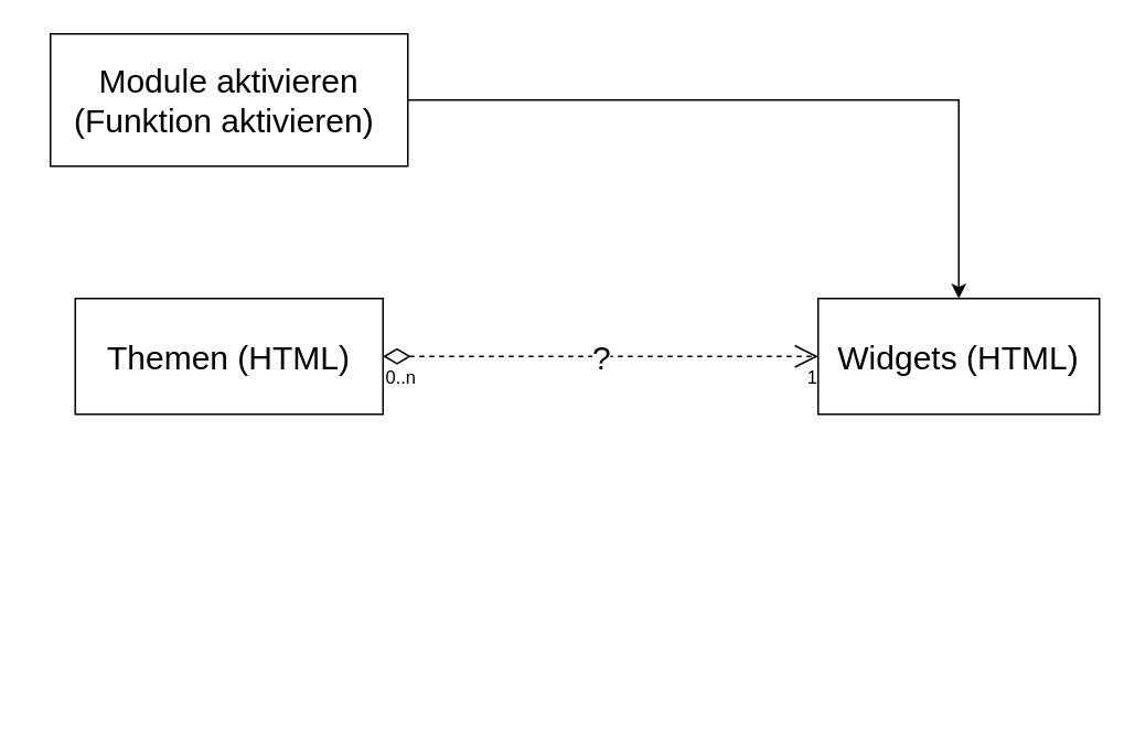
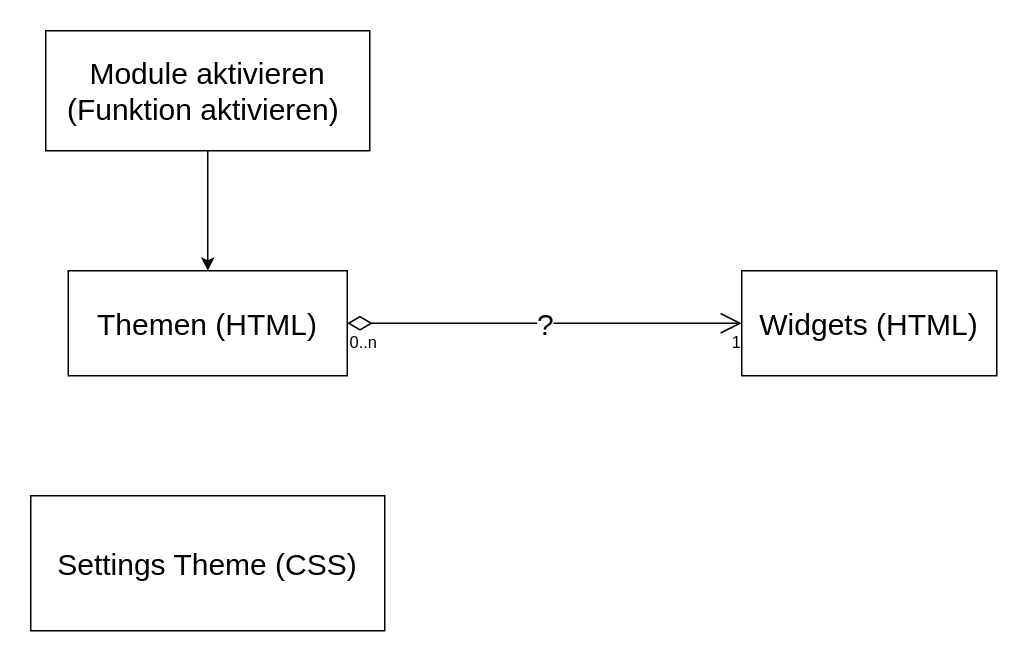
  <mxCell id="0" />
  <mxCell id="1" parent="0" />
- <mxCell id="2" value="" style="edgeStyle=orthogonalEdgeStyle;rounded=0;orthogonalLoop=1;jettySize=auto;html=1;fontSize=20;" edge="1" parent="1" source="3" target="6"><mxGeometry relative="1" as="geometry" /></mxCell>
+ <mxCell id="2" value="" style="edgeStyle=orthogonalEdgeStyle;rounded=0;orthogonalLoop=1;jettySize=auto;html=1;fontSize=20;" edge="1" parent="1" source="3" target="5"><mxGeometry relative="1" as="geometry" /></mxCell>
  <mxCell id="3" value="Module aktivieren (Funktion aktivieren)&amp;nbsp;" style="rounded=0;whiteSpace=wrap;html=1;fontSize=20;" vertex="1" parent="1"><mxGeometry x="30" y="20" width="216" height="80" as="geometry" /></mxCell>
+ <mxCell id="4" value="Settings Theme (CSS)" style="rounded=0;whiteSpace=wrap;html=1;fontSize=20;" vertex="1" parent="1"><mxGeometry x="20" y="330" width="236" height="90" as="geometry" /></mxCell>
  <mxCell id="5" value="Themen (HTML)" style="rounded=0;whiteSpace=wrap;html=1;fontSize=20;" vertex="1" parent="1"><mxGeometry x="45" y="180" width="186" height="70" as="geometry" /></mxCell>
  <mxCell id="6" value="Widgets (HTML)" style="rounded=0;whiteSpace=wrap;html=1;fontSize=20;" vertex="1" parent="1"><mxGeometry x="494" y="180" width="170" height="70" as="geometry" /></mxCell>
- <mxCell id="7" value="?" style="endArrow=open;html=1;endSize=12;startArrow=diamondThin;startSize=14;startFill=0;edgeStyle=orthogonalEdgeStyle;fontSize=20;exitX=1;exitY=0.5;exitDx=0;exitDy=0;entryX=0;entryY=0.5;entryDx=0;entryDy=0;dashed=1;" edge="1" parent="1" source="5" target="6"><mxGeometry relative="1" as="geometry"><mxPoint x="254" y="220" as="sourcePoint" /><mxPoint x="414" y="220" as="targetPoint" /></mxGeometry></mxCell>
+ <mxCell id="7" value="?" style="endArrow=open;html=1;endSize=12;startArrow=diamondThin;startSize=14;startFill=0;edgeStyle=orthogonalEdgeStyle;fontSize=20;exitX=1;exitY=0.5;exitDx=0;exitDy=0;entryX=0;entryY=0.5;entryDx=0;entryDy=0;" edge="1" parent="1" source="5" target="6"><mxGeometry relative="1" as="geometry"><mxPoint x="254" y="220" as="sourcePoint" /><mxPoint x="414" y="220" as="targetPoint" /></mxGeometry></mxCell>
  <mxCell id="8" value="0..n" style="edgeLabel;resizable=0;html=1;align=left;verticalAlign=top;" connectable="0" vertex="1" parent="7"><mxGeometry x="-1" relative="1" as="geometry" /></mxCell>
  <mxCell id="9" value="1" style="edgeLabel;resizable=0;html=1;align=right;verticalAlign=top;" connectable="0" vertex="1" parent="7"><mxGeometry x="1" relative="1" as="geometry" /></mxCell>
